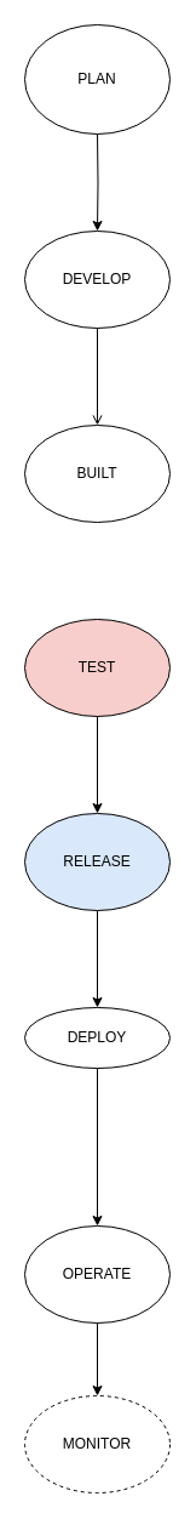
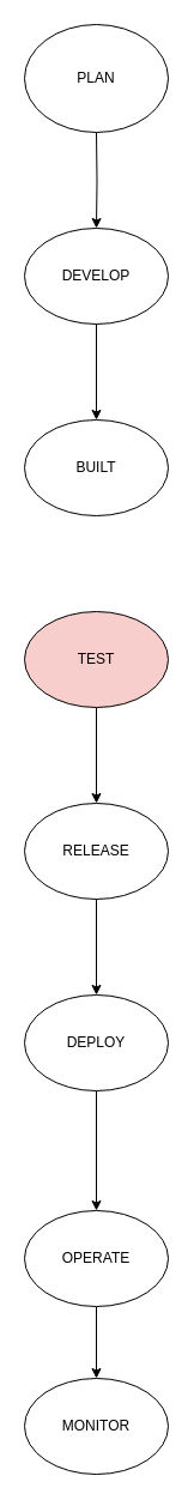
  <mxCell id="0" />
  <mxCell id="1" parent="0" />
  <mxCell id="2" value="" style="edgeStyle=orthogonalEdgeStyle;rounded=0;orthogonalLoop=1;jettySize=auto;html=1;" edge="1" parent="1" target="4"><mxGeometry relative="1" as="geometry"><mxPoint x="80" y="110" as="sourcePoint" /></mxGeometry></mxCell>
- <mxCell id="3" value="" style="edgeStyle=orthogonalEdgeStyle;rounded=0;orthogonalLoop=1;jettySize=auto;html=1;endArrow=open;" edge="1" parent="1" source="4" target="5"><mxGeometry relative="1" as="geometry" /></mxCell>
+ <mxCell id="3" value="" style="edgeStyle=orthogonalEdgeStyle;rounded=0;orthogonalLoop=1;jettySize=auto;html=1;" edge="1" parent="1" source="4" target="5"><mxGeometry relative="1" as="geometry" /></mxCell>
  <mxCell id="4" value="DEVELOP" style="ellipse;whiteSpace=wrap;html=1;" vertex="1" parent="1"><mxGeometry x="20" y="190" width="120" height="80" as="geometry" /></mxCell>
  <mxCell id="5" value="BUILT" style="ellipse;whiteSpace=wrap;html=1;" vertex="1" parent="1"><mxGeometry x="20" y="350" width="120" height="80" as="geometry" /></mxCell>
  <mxCell id="6" value="" style="edgeStyle=orthogonalEdgeStyle;rounded=0;orthogonalLoop=1;jettySize=auto;html=1;" edge="1" parent="1" source="7" target="9"><mxGeometry relative="1" as="geometry" /></mxCell>
  <mxCell id="7" value="TEST" style="ellipse;whiteSpace=wrap;html=1;fillColor=#f8cecc;" vertex="1" parent="1"><mxGeometry x="20" y="510" width="120" height="80" as="geometry" /></mxCell>
  <mxCell id="8" value="" style="edgeStyle=orthogonalEdgeStyle;rounded=0;orthogonalLoop=1;jettySize=auto;html=1;" edge="1" parent="1" source="9" target="11"><mxGeometry relative="1" as="geometry" /></mxCell>
- <mxCell id="9" value="RELEASE" style="ellipse;whiteSpace=wrap;html=1;fillColor=#dae8fc;" vertex="1" parent="1"><mxGeometry x="20" y="670" width="120" height="80" as="geometry" /></mxCell>
+ <mxCell id="9" value="RELEASE" style="ellipse;whiteSpace=wrap;html=1;" vertex="1" parent="1"><mxGeometry x="20" y="670" width="120" height="80" as="geometry" /></mxCell>
  <mxCell id="10" value="" style="edgeStyle=orthogonalEdgeStyle;rounded=0;orthogonalLoop=1;jettySize=auto;html=1;" edge="1" parent="1" source="11" target="13"><mxGeometry relative="1" as="geometry" /></mxCell>
- <mxCell id="11" value="DEPLOY" style="ellipse;whiteSpace=wrap;html=1;" vertex="1" parent="1"><mxGeometry x="20" y="830" width="120" height="50" as="geometry" /></mxCell>
+ <mxCell id="11" value="DEPLOY" style="ellipse;whiteSpace=wrap;html=1;" vertex="1" parent="1"><mxGeometry x="20" y="830" width="120" height="80" as="geometry" /></mxCell>
  <mxCell id="12" value="" style="edgeStyle=orthogonalEdgeStyle;rounded=0;orthogonalLoop=1;jettySize=auto;html=1;" edge="1" parent="1" source="13" target="14"><mxGeometry relative="1" as="geometry" /></mxCell>
  <mxCell id="13" value="OPERATE" style="ellipse;whiteSpace=wrap;html=1;" vertex="1" parent="1"><mxGeometry x="20" y="1010" width="120" height="80" as="geometry" /></mxCell>
- <mxCell id="14" value="MONITOR" style="ellipse;whiteSpace=wrap;html=1;dashed=1;" vertex="1" parent="1"><mxGeometry x="20" y="1150" width="120" height="80" as="geometry" /></mxCell>
+ <mxCell id="14" value="MONITOR" style="ellipse;whiteSpace=wrap;html=1;" vertex="1" parent="1"><mxGeometry x="20" y="1150" width="120" height="80" as="geometry" /></mxCell>
  <mxCell id="15" value="PLAN" style="ellipse;whiteSpace=wrap;html=1;" vertex="1" parent="1"><mxGeometry x="20" y="20" width="120" height="90" as="geometry" /></mxCell>
